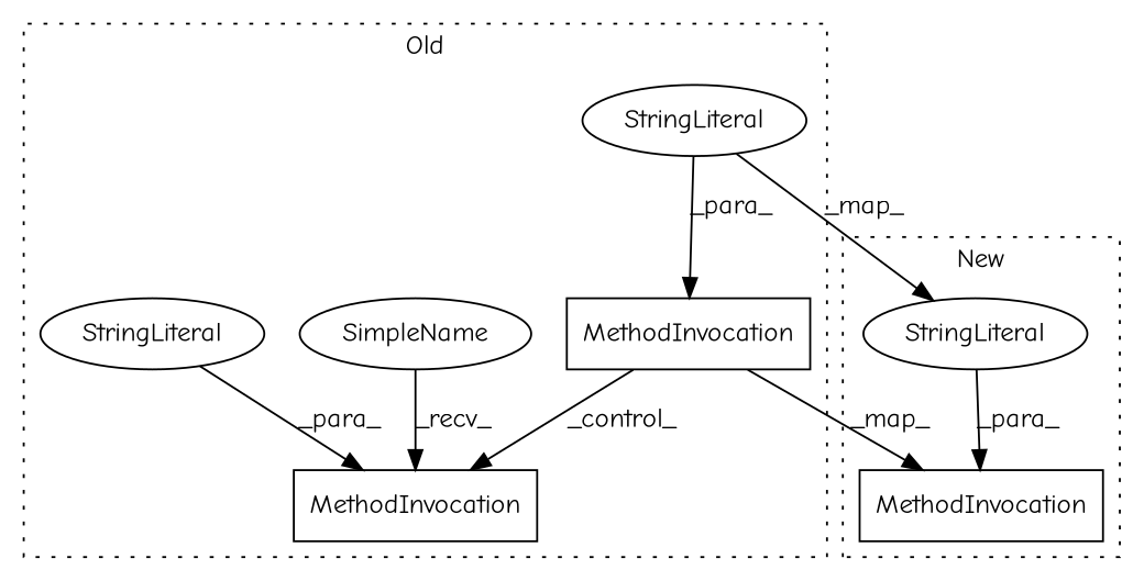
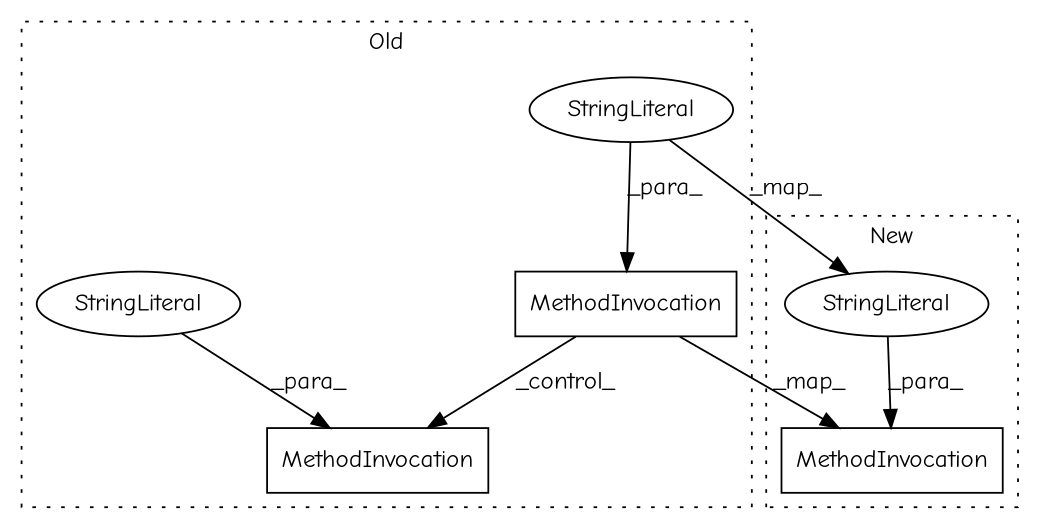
  digraph {
    fontname="Comic Neue"
    node [a=32 l="7,1" shape=ellipse fontname="Comic Neue"]
    edge [fontname="Comic Neue"]
    n1 [label=MethodInvocation s="4039,4059" shape=box]
    n2 [label=MethodInvocation s="4170,4193" shape=box]
-   n3 [a=42 l=7 label=SimpleName s=4162]
    n4 [a=45 l=16 label=StringLiteral s=4177]
    n5 [a=45 l=13 label=StringLiteral s=4046]
    n6 [label=MethodInvocation s="3657,3672" shape=box]
    n7 [a=45 l=8 label=StringLiteral s=3664]
    subgraph cluster_1 {
      label=Old
      style=dotted
      n1
      n2
-     n3
      n4
      n5
    }
    subgraph cluster_2 {
      label=New
      style=dotted
      n6
      n7
    }
    n1 -> n2 [label=_control_]
    n1 -> n6 [label=_map_]
-   n3 -> n2 [label=_recv_]
    n4 -> n2 [label=_para_]
    n5 -> n1 [label=_para_]
    n5 -> n7 [label=_map_]
    n7 -> n6 [label=_para_]
  }
